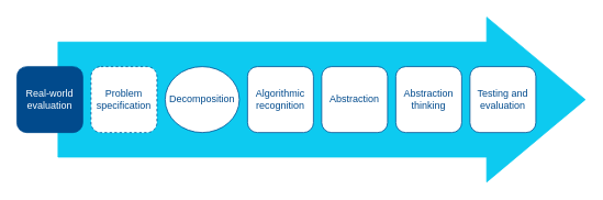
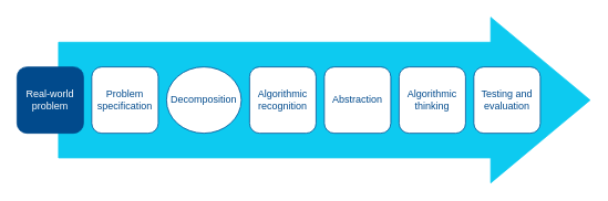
  <mxCell id="0" />
  <mxCell id="1" parent="0" />
  <mxCell id="2" value="" style="group" vertex="1" connectable="0" parent="1"><mxGeometry x="20" y="20" width="690" height="200" as="geometry" /></mxCell>
  <mxCell id="3" value="" style="shape=singleArrow;whiteSpace=wrap;html=1;arrowWidth=0.698;arrowSize=0.187;fillColor=#0DCAF0;strokeColor=#0DCAF0;" vertex="1" parent="2"><mxGeometry x="50" width="640" height="200" as="geometry" /></mxCell>
- <mxCell id="4" value="Problem specification" style="rounded=1;whiteSpace=wrap;html=1;strokeColor=#014A8C;fontColor=#014A8C;dashed=1;" vertex="1" parent="2"><mxGeometry x="90" y="60" width="80" height="80" as="geometry" /></mxCell>
- <mxCell id="5" value="&lt;font style=&quot;color: rgb(255, 255, 255);&quot;&gt;Real-world evaluation&lt;/font&gt;" style="rounded=1;whiteSpace=wrap;html=1;strokeColor=#014A8C;fillColor=#014A8C;" vertex="1" parent="2"><mxGeometry y="60" width="80" height="80" as="geometry" /></mxCell>
+ <mxCell id="4" value="Problem specification" style="rounded=1;whiteSpace=wrap;html=1;strokeColor=#014A8C;fontColor=#014A8C;" vertex="1" parent="2"><mxGeometry x="90" y="60" width="80" height="80" as="geometry" /></mxCell>
+ <mxCell id="5" value="&lt;font style=&quot;color: rgb(255, 255, 255);&quot;&gt;Real-world problem&lt;/font&gt;" style="rounded=1;whiteSpace=wrap;html=1;strokeColor=#014A8C;fillColor=#014A8C;" vertex="1" parent="2"><mxGeometry y="60" width="80" height="80" as="geometry" /></mxCell>
  <mxCell id="6" value="&lt;font&gt;Decomposition&lt;/font&gt;" style="ellipse;whiteSpace=wrap;html=1;strokeColor=#014A8C;fontColor=#014A8C;" vertex="1" parent="2"><mxGeometry x="180" y="60" width="90" height="80" as="geometry" /></mxCell>
  <mxCell id="7" value="&lt;font&gt;Algorithmic recognition&lt;/font&gt;" style="rounded=1;whiteSpace=wrap;html=1;strokeColor=#014A8C;fontColor=#014A8C;" vertex="1" parent="2"><mxGeometry x="280" y="60" width="80" height="80" as="geometry" /></mxCell>
  <mxCell id="8" value="&lt;font&gt;Abstraction&lt;/font&gt;" style="rounded=1;whiteSpace=wrap;html=1;strokeColor=#014A8C;fontColor=#014A8C;" vertex="1" parent="2"><mxGeometry x="370" y="60" width="80" height="80" as="geometry" /></mxCell>
- <mxCell id="9" value="&lt;font&gt;Abstraction thinking&lt;/font&gt;" style="rounded=1;whiteSpace=wrap;html=1;strokeColor=#014A8C;fontColor=#014A8C;" vertex="1" parent="2"><mxGeometry x="460" y="60" width="80" height="80" as="geometry" /></mxCell>
+ <mxCell id="9" value="&lt;font&gt;Algorithmic thinking&lt;/font&gt;" style="rounded=1;whiteSpace=wrap;html=1;strokeColor=#014A8C;fontColor=#014A8C;" vertex="1" parent="2"><mxGeometry x="460" y="60" width="80" height="80" as="geometry" /></mxCell>
  <mxCell id="10" value="&lt;font&gt;Testing and evaluation&lt;/font&gt;" style="rounded=1;whiteSpace=wrap;html=1;strokeColor=#014A8C;fontColor=#014A8C;" vertex="1" parent="2"><mxGeometry x="550" y="60" width="80" height="80" as="geometry" /></mxCell>
